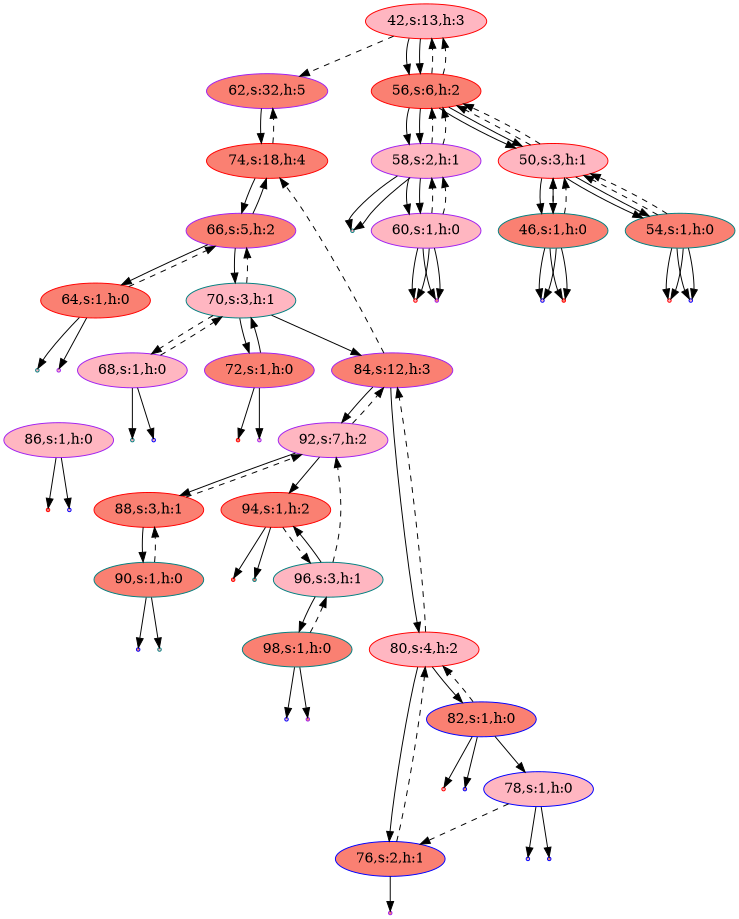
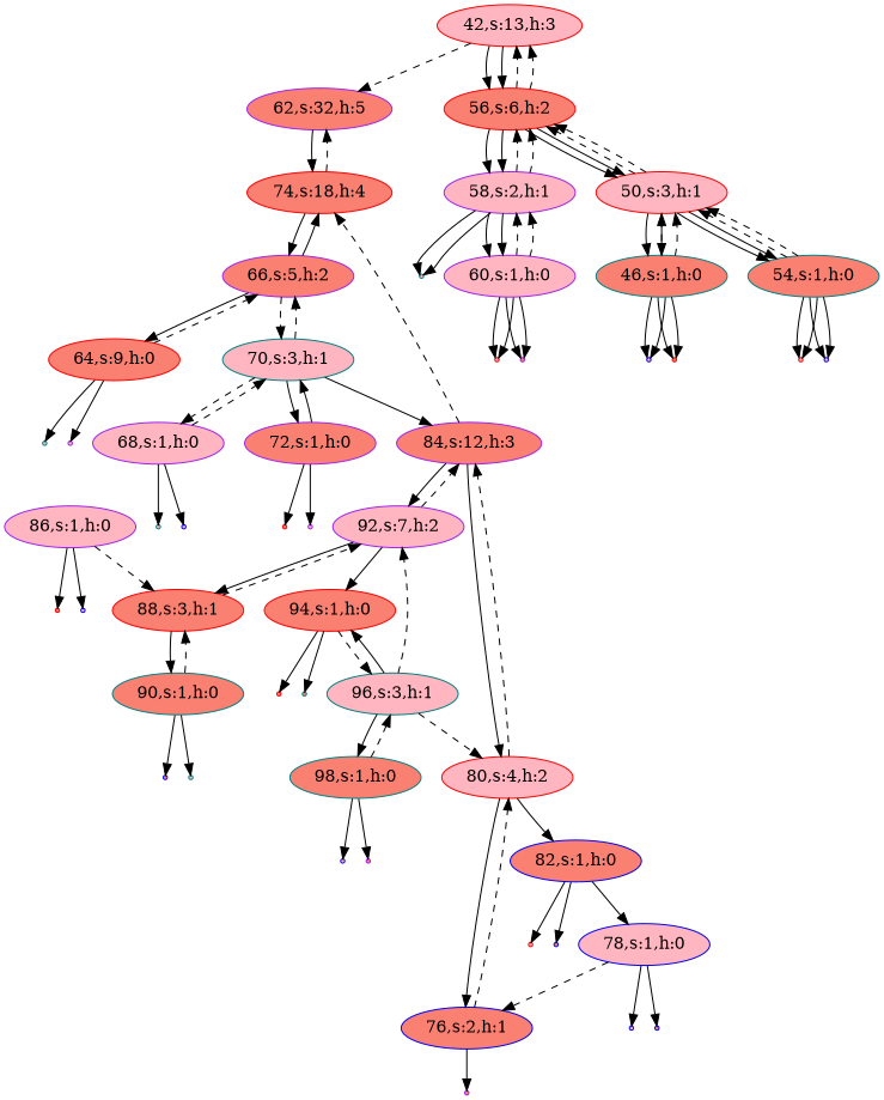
  digraph {
    node [color=red fillcolor=salmon style=filled]
    n1 [color=purple label="62,s:32,h:5"]
    n2 [label="74,s:18,h:4"]
    n3 [fillcolor=lightpink label="42,s:13,h:3"]
    n4 [label="56,s:6,h:2"]
    n5 [color=purple label="66,s:5,h:2"]
    nulll46 [shape=point]
    n7 [color=teal label="46,s:1,h:0"]
    n8 [fillcolor=lightpink label="50,s:3,h:1"]
    nullr46 [color=blue fillcolor=lightpink shape=point]
    n10 [color=teal label="54,s:1,h:0"]
    n11 [color=purple fillcolor=lightpink label="58,s:2,h:1"]
    nulll54 [color=blue fillcolor=lightpink shape=point]
    nullr54 [fillcolor=lightpink shape=point]
    nulll58 [color=teal fillcolor=lightpink shape=point]
    n15 [color=purple fillcolor=lightpink label="60,s:1,h:0"]
    nulll60 [color=purple shape=point]
    nullr60 [fillcolor=lightpink shape=point]
    nulll64 [color=purple fillcolor=lightpink shape=point]
-   n19 [label="64,s:1,h:0"]
+   n19 [label="64,s:9,h:0"]
    nullr64 [color=teal fillcolor=lightpink shape=point]
    n21 [color=teal fillcolor=lightpink label="70,s:3,h:1"]
    n22 [color=purple label="84,s:12,h:3"]
    n23 [color=purple fillcolor=lightpink label="68,s:1,h:0"]
    n24 [color=purple label="72,s:1,h:0"]
    n25 [fillcolor=lightpink label="80,s:4,h:2"]
    n26 [color=purple fillcolor=lightpink label="92,s:7,h:2"]
    nulll68 [color=blue fillcolor=lightpink shape=point]
    nullr68 [color=teal fillcolor=lightpink shape=point]
    nulll72 [color=purple fillcolor=lightpink shape=point]
    nullr72 [shape=point]
    nulll76 [color=purple shape=point]
    n32 [color=blue label="76,s:2,h:1"]
    n33 [color=blue label="82,s:1,h:0"]
    n34 [color=blue fillcolor=lightpink label="78,s:1,h:0"]
    nulll78 [color=blue shape=point]
    nullr78 [color=blue fillcolor=lightpink shape=point]
    nulll82 [fillcolor=lightpink shape=point]
    nullr82 [color=blue shape=point]
    n39 [label="88,s:3,h:1"]
-   n40 [label="94,s:1,h:2"]
+   n40 [label="94,s:1,h:0"]
    nulll86 [shape=point]
    n42 [color=purple fillcolor=lightpink label="86,s:1,h:0"]
    nullr86 [color=blue fillcolor=lightpink shape=point]
    n44 [color=teal label="90,s:1,h:0"]
    nulll90 [color=blue shape=point]
    nullr90 [color=teal fillcolor=lightpink shape=point]
    n47 [color=teal fillcolor=lightpink label="96,s:3,h:1"]
    n48 [color=teal label="98,s:1,h:0"]
    nulll94 [color=teal shape=point]
    nullr94 [shape=point]
    nulll98 [color=blue fillcolor=lightpink shape=point]
    nullr98 [color=purple shape=point]
    subgraph sub_1 {
      rank=same
      n1
    }
    n1 -> n2
    n2 -> n1 [style=dashed]
    n2 -> n5
    n3 -> n1 [style=dashed]
    n3 -> n4
    n3 -> n4
    n4 -> n3 [style=dashed]
    n4 -> n3 [style=dashed]
    n4 -> n8
    n4 -> n8
    n4 -> n11
    n4 -> n11
    n5 -> n2 [style=solid]
    n5 -> n19
-   n5 -> n21
+   n5 -> n21 [style=dashed]
    n7 -> nulll46
    n7 -> nulll46
    n7 -> n8 [style=dashed]
    n7 -> n8 [style=dashed]
    n7 -> nullr46
    n7 -> nullr46
    n8 -> n4 [style=dashed]
    n8 -> n4 [style=dashed]
    n8 -> n7
    n8 -> n7
    n8 -> n10
    n8 -> n10
    n10 -> n8 [style=dashed]
    n10 -> n8 [style=dashed]
    n10 -> nulll54
    n10 -> nulll54
    n10 -> nullr54
    n10 -> nullr54
    n11 -> n4 [style=dashed]
    n11 -> n4 [style=dashed]
    n11 -> nulll58
    n11 -> nulll58
    n11 -> n15
    n11 -> n15
    n15 -> n11 [style=dashed]
    n15 -> n11 [style=dashed]
    n15 -> nulll60
    n15 -> nulll60
    n15 -> nullr60
    n15 -> nullr60
    n19 -> n5 [style=dashed]
    n19 -> nulll64
    n19 -> nullr64
    n21 -> n5 [style=dashed]
    n21 -> n22
    n21 -> n23 [style=dashed]
    n21 -> n24
    n22 -> n2 [style=dashed]
    n22 -> n25
    n22 -> n26
    n23 -> n21 [style=dashed]
    n23 -> nulll68
    n23 -> nullr68
    n24 -> n21 [style=solid]
    n24 -> nulll72
    n24 -> nullr72
    n25 -> n22 [style=dashed]
    n25 -> n32
    n25 -> n33
    n26 -> n22 [style=dashed]
    n26 -> n39
    n26 -> n40
    n32 -> n25 [style=dashed]
    n32 -> nulll76
-   n33 -> n25 [style=dashed]
+   n47 -> n25 [style=dashed]
    n33 -> n34
    n33 -> nulll82
    n33 -> nullr82
    n34 -> n32 [style=dashed]
    n34 -> nulll78
    n34 -> nullr78
    n39 -> n26 [style=dashed]
    n39 -> n44
    n40 -> n47 [style=dashed]
    n40 -> nulll94
    n40 -> nullr94
+   n42 -> n39 [style=dashed]
    n42 -> nulll86
    n42 -> nullr86
    n44 -> n39 [style=dashed]
    n44 -> nulll90
    n44 -> nullr90
    n47 -> n26 [style=dashed]
    n47 -> n40
    n47 -> n48
    n48 -> n47 [style=dashed]
    n48 -> nulll98
    n48 -> nullr98
  }
